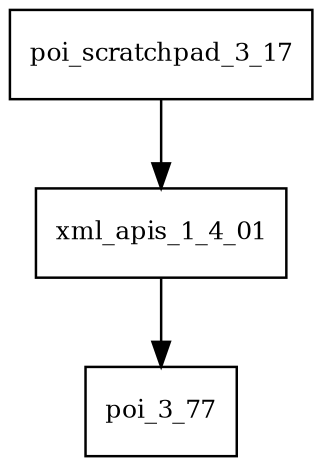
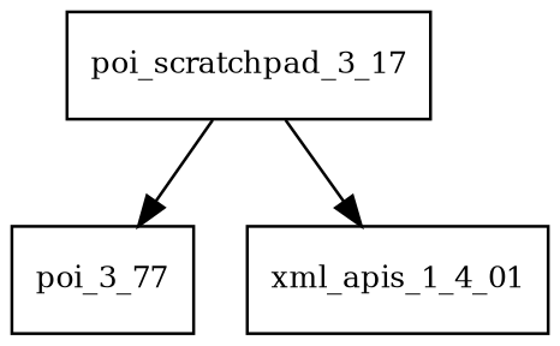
  digraph {
    node [fontsize=10.0 shape=box]
    n1 [label=poi_3_77]
    poi_scratchpad_3_17
    xml_apis_1_4_01
-   xml_apis_1_4_01 -> n1
+   poi_scratchpad_3_17 -> n1
    poi_scratchpad_3_17 -> xml_apis_1_4_01
  }
